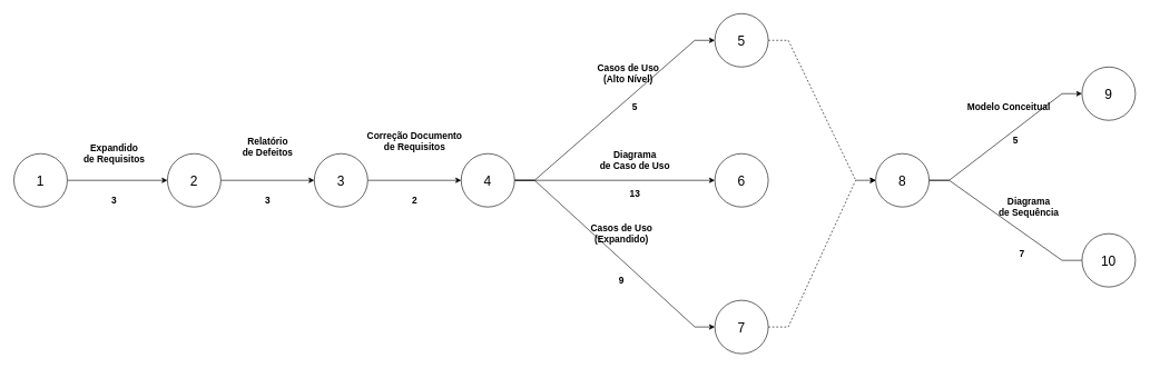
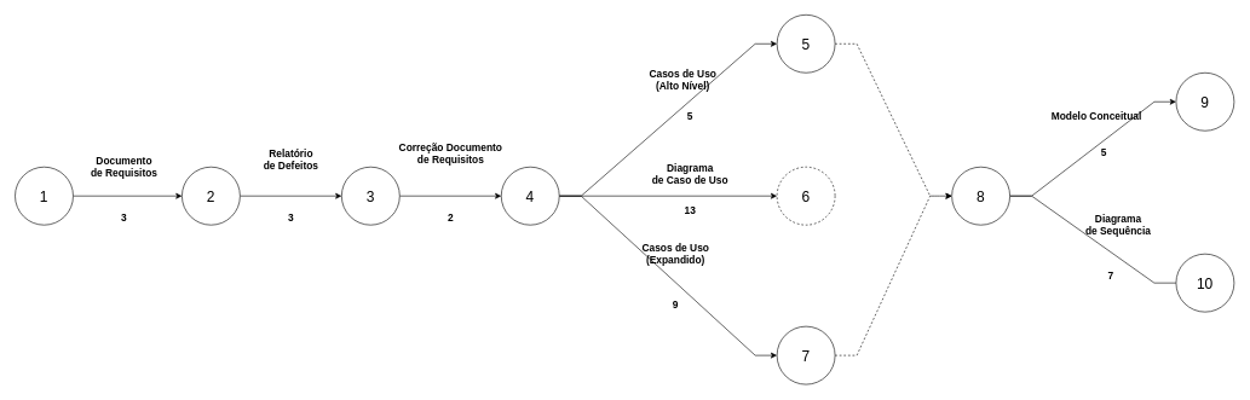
  <mxCell id="0" />
  <mxCell id="1" parent="0" />
  <mxCell id="2" style="edgeStyle=orthogonalEdgeStyle;rounded=0;orthogonalLoop=1;jettySize=auto;html=1;" edge="1" parent="1" source="3" target="5"><mxGeometry relative="1" as="geometry" /></mxCell>
  <mxCell id="3" value="&lt;font style=&quot;font-size: 20px;&quot;&gt;1&lt;/font&gt;" style="ellipse;whiteSpace=wrap;html=1;aspect=fixed;rotation=0;" vertex="1" parent="1"><mxGeometry x="20" y="230" width="80" height="80" as="geometry" /></mxCell>
  <mxCell id="4" style="edgeStyle=orthogonalEdgeStyle;rounded=0;orthogonalLoop=1;jettySize=auto;html=1;" edge="1" parent="1" source="5" target="7"><mxGeometry relative="1" as="geometry" /></mxCell>
  <mxCell id="5" value="2" style="ellipse;whiteSpace=wrap;html=1;aspect=fixed;fontSize=20;" vertex="1" parent="1"><mxGeometry x="250" y="230" width="80" height="80" as="geometry" /></mxCell>
  <mxCell id="6" style="edgeStyle=orthogonalEdgeStyle;rounded=0;orthogonalLoop=1;jettySize=auto;html=1;entryX=0;entryY=0.5;entryDx=0;entryDy=0;" edge="1" parent="1" source="7" target="13"><mxGeometry relative="1" as="geometry" /></mxCell>
  <mxCell id="7" value="3" style="ellipse;whiteSpace=wrap;html=1;aspect=fixed;fontSize=20;" vertex="1" parent="1"><mxGeometry x="470" y="230" width="80" height="80" as="geometry" /></mxCell>
- <mxCell id="8" value="Expandido&lt;div&gt;de Requisitos&lt;/div&gt;" style="text;strokeColor=none;fillColor=none;html=1;fontSize=14;fontStyle=1;verticalAlign=middle;align=center;" vertex="1" parent="1"><mxGeometry x="120" y="210" width="100" height="40" as="geometry" /></mxCell>
+ <mxCell id="8" value="Documento&lt;div&gt;de Requisitos&lt;/div&gt;" style="text;strokeColor=none;fillColor=none;html=1;fontSize=14;fontStyle=1;verticalAlign=middle;align=center;" vertex="1" parent="1"><mxGeometry x="120" y="210" width="100" height="40" as="geometry" /></mxCell>
  <mxCell id="9" value="Relatório&lt;div&gt;de Defeitos&lt;/div&gt;" style="text;strokeColor=none;fillColor=none;html=1;fontSize=14;fontStyle=1;verticalAlign=middle;align=center;" vertex="1" parent="1"><mxGeometry x="350" y="200" width="100" height="40" as="geometry" /></mxCell>
  <mxCell id="10" style="edgeStyle=entityRelationEdgeStyle;rounded=0;orthogonalLoop=1;jettySize=auto;html=1;entryX=0;entryY=0.5;entryDx=0;entryDy=0;" edge="1" parent="1" source="13" target="16"><mxGeometry relative="1" as="geometry" /></mxCell>
  <mxCell id="11" style="edgeStyle=orthogonalEdgeStyle;rounded=0;orthogonalLoop=1;jettySize=auto;html=1;entryX=0;entryY=0.5;entryDx=0;entryDy=0;" edge="1" parent="1" source="13" target="21"><mxGeometry relative="1" as="geometry" /></mxCell>
  <mxCell id="12" style="edgeStyle=entityRelationEdgeStyle;rounded=0;orthogonalLoop=1;jettySize=auto;html=1;entryX=0;entryY=0.5;entryDx=0;entryDy=0;" edge="1" parent="1" source="13" target="20"><mxGeometry relative="1" as="geometry" /></mxCell>
  <mxCell id="13" value="4" style="ellipse;whiteSpace=wrap;html=1;aspect=fixed;fontSize=20;" vertex="1" parent="1"><mxGeometry x="690" y="230" width="80" height="80" as="geometry" /></mxCell>
  <mxCell id="14" value="Correção Documento&lt;div&gt;de Requisitos&lt;div&gt;&lt;br&gt;&lt;/div&gt;&lt;/div&gt;" style="text;strokeColor=none;fillColor=none;html=1;fontSize=14;fontStyle=1;verticalAlign=middle;align=center;" vertex="1" parent="1"><mxGeometry x="570" y="200" width="100" height="40" as="geometry" /></mxCell>
  <mxCell id="15" style="edgeStyle=entityRelationEdgeStyle;rounded=0;orthogonalLoop=1;jettySize=auto;html=1;entryX=0;entryY=0.5;entryDx=0;entryDy=0;dashed=1;" edge="1" parent="1" source="16" target="25"><mxGeometry relative="1" as="geometry" /></mxCell>
  <mxCell id="16" value="5" style="ellipse;whiteSpace=wrap;html=1;aspect=fixed;fontSize=20;" vertex="1" parent="1"><mxGeometry x="1070" y="20" width="80" height="80" as="geometry" /></mxCell>
  <mxCell id="17" value="Casos de Uso&lt;div&gt;(Alto Nível)&lt;/div&gt;" style="text;strokeColor=none;fillColor=none;html=1;fontSize=14;fontStyle=1;verticalAlign=middle;align=center;" vertex="1" parent="1"><mxGeometry x="890" y="90" width="100" height="40" as="geometry" /></mxCell>
  <mxCell id="18" value="Casos de Uso&lt;div&gt;(Expandido)&lt;/div&gt;" style="text;strokeColor=none;fillColor=none;html=1;fontSize=14;fontStyle=1;verticalAlign=middle;align=center;" vertex="1" parent="1"><mxGeometry x="880" y="330" width="100" height="40" as="geometry" /></mxCell>
  <mxCell id="19" style="edgeStyle=entityRelationEdgeStyle;rounded=0;orthogonalLoop=1;jettySize=auto;html=1;entryX=0;entryY=0.5;entryDx=0;entryDy=0;dashed=1;" edge="1" parent="1" source="20" target="25"><mxGeometry relative="1" as="geometry" /></mxCell>
  <mxCell id="20" value="&lt;font style=&quot;font-size: 20px;&quot;&gt;7&lt;/font&gt;" style="ellipse;whiteSpace=wrap;html=1;aspect=fixed;" vertex="1" parent="1"><mxGeometry x="1070" y="450" width="80" height="80" as="geometry" /></mxCell>
- <mxCell id="21" value="&lt;font style=&quot;font-size: 20px;&quot;&gt;6&lt;/font&gt;" style="ellipse;whiteSpace=wrap;html=1;aspect=fixed;" vertex="1" parent="1"><mxGeometry x="1070" y="230" width="80" height="80" as="geometry" /></mxCell>
+ <mxCell id="21" value="&lt;font style=&quot;font-size: 20px;&quot;&gt;6&lt;/font&gt;" style="ellipse;whiteSpace=wrap;html=1;aspect=fixed;dashed=1;" vertex="1" parent="1"><mxGeometry x="1070" y="230" width="80" height="80" as="geometry" /></mxCell>
  <mxCell id="22" value="Diagrama&lt;div&gt;de Caso de Uso&lt;/div&gt;" style="text;strokeColor=none;fillColor=none;html=1;fontSize=14;fontStyle=1;verticalAlign=middle;align=center;" vertex="1" parent="1"><mxGeometry x="900" y="220" width="100" height="40" as="geometry" /></mxCell>
  <mxCell id="23" style="edgeStyle=entityRelationEdgeStyle;rounded=0;orthogonalLoop=1;jettySize=auto;html=1;entryX=0;entryY=0.5;entryDx=0;entryDy=0;" edge="1" parent="1" source="25" target="26"><mxGeometry relative="1" as="geometry" /></mxCell>
  <mxCell id="24" style="edgeStyle=entityRelationEdgeStyle;rounded=0;orthogonalLoop=1;jettySize=auto;html=1;entryX=0;entryY=0.5;entryDx=0;entryDy=0;endArrow=none;" edge="1" parent="1" source="25" target="27"><mxGeometry relative="1" as="geometry" /></mxCell>
  <mxCell id="25" value="&lt;font style=&quot;font-size: 20px;&quot;&gt;8&lt;/font&gt;" style="ellipse;whiteSpace=wrap;html=1;aspect=fixed;" vertex="1" parent="1"><mxGeometry x="1311" y="230" width="80" height="80" as="geometry" /></mxCell>
  <mxCell id="26" value="&lt;font style=&quot;font-size: 20px;&quot;&gt;9&lt;/font&gt;" style="ellipse;whiteSpace=wrap;html=1;aspect=fixed;" vertex="1" parent="1"><mxGeometry x="1620" y="100" width="80" height="80" as="geometry" /></mxCell>
  <mxCell id="27" value="&lt;font style=&quot;font-size: 20px;&quot;&gt;10&lt;/font&gt;" style="ellipse;whiteSpace=wrap;html=1;aspect=fixed;" vertex="1" parent="1"><mxGeometry x="1620" y="350" width="80" height="80" as="geometry" /></mxCell>
  <mxCell id="28" value="Modelo Conceitual" style="text;strokeColor=none;fillColor=none;html=1;fontSize=14;fontStyle=1;verticalAlign=middle;align=center;" vertex="1" parent="1"><mxGeometry x="1460" y="140" width="100" height="40" as="geometry" /></mxCell>
  <mxCell id="29" value="Diagrama&lt;div&gt;de Sequência&lt;/div&gt;" style="text;strokeColor=none;fillColor=none;html=1;fontSize=14;fontStyle=1;verticalAlign=middle;align=center;" vertex="1" parent="1"><mxGeometry x="1490" y="290" width="100" height="40" as="geometry" /></mxCell>
  <mxCell id="30" value="3" style="text;strokeColor=none;fillColor=none;html=1;fontSize=14;fontStyle=1;verticalAlign=middle;align=center;" vertex="1" parent="1"><mxGeometry x="120" y="280" width="100" height="40" as="geometry" /></mxCell>
  <mxCell id="31" value="3" style="text;strokeColor=none;fillColor=none;html=1;fontSize=14;fontStyle=1;verticalAlign=middle;align=center;" vertex="1" parent="1"><mxGeometry x="350" y="280" width="100" height="40" as="geometry" /></mxCell>
  <mxCell id="32" value="&lt;div&gt;&lt;div&gt;2&lt;/div&gt;&lt;/div&gt;" style="text;strokeColor=none;fillColor=none;html=1;fontSize=14;fontStyle=1;verticalAlign=middle;align=center;" vertex="1" parent="1"><mxGeometry x="570" y="280" width="100" height="40" as="geometry" /></mxCell>
  <mxCell id="33" value="9" style="text;strokeColor=none;fillColor=none;html=1;fontSize=14;fontStyle=1;verticalAlign=middle;align=center;" vertex="1" parent="1"><mxGeometry x="880" y="400" width="100" height="40" as="geometry" /></mxCell>
  <mxCell id="34" value="13" style="text;strokeColor=none;fillColor=none;html=1;fontSize=14;fontStyle=1;verticalAlign=middle;align=center;" vertex="1" parent="1"><mxGeometry x="900" y="270" width="100" height="40" as="geometry" /></mxCell>
  <mxCell id="35" value="5" style="text;strokeColor=none;fillColor=none;html=1;fontSize=14;fontStyle=1;verticalAlign=middle;align=center;" vertex="1" parent="1"><mxGeometry x="900" y="140" width="100" height="40" as="geometry" /></mxCell>
  <mxCell id="36" value="5" style="text;strokeColor=none;fillColor=none;html=1;fontSize=14;fontStyle=1;verticalAlign=middle;align=center;" vertex="1" parent="1"><mxGeometry x="1470" y="190" width="100" height="40" as="geometry" /></mxCell>
  <mxCell id="37" value="7" style="text;strokeColor=none;fillColor=none;html=1;fontSize=14;fontStyle=1;verticalAlign=middle;align=center;" vertex="1" parent="1"><mxGeometry x="1480" y="360" width="100" height="40" as="geometry" /></mxCell>
